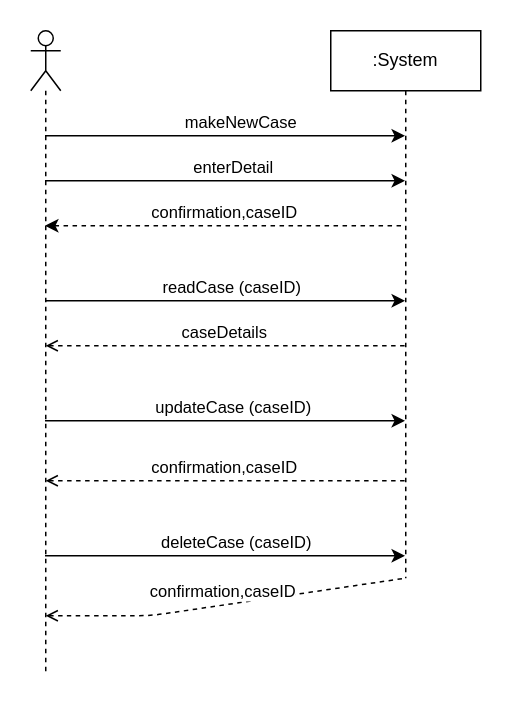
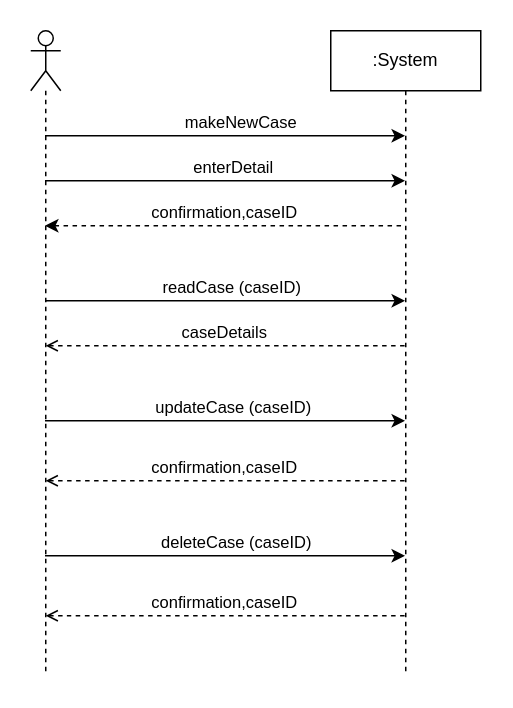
  <mxCell id="0" />
  <mxCell id="1" parent="0" />
  <mxCell id="2" value="" style="shape=umlLifeline;participant=umlActor;perimeter=lifelinePerimeter;whiteSpace=wrap;html=1;container=1;collapsible=0;recursiveResize=0;verticalAlign=top;spacingTop=36;outlineConnect=0;" vertex="1" parent="1"><mxGeometry x="20" y="20" width="20" height="430" as="geometry" /></mxCell>
- <mxCell id="3" value=":System" style="shape=umlLifeline;perimeter=lifelinePerimeter;whiteSpace=wrap;html=1;container=1;collapsible=0;recursiveResize=0;outlineConnect=0;" vertex="1" parent="1"><mxGeometry x="220" y="20" width="100" height="365" as="geometry" /></mxCell>
+ <mxCell id="3" value=":System" style="shape=umlLifeline;perimeter=lifelinePerimeter;whiteSpace=wrap;html=1;container=1;collapsible=0;recursiveResize=0;outlineConnect=0;" vertex="1" parent="1"><mxGeometry x="220" y="20" width="100" height="430" as="geometry" /></mxCell>
  <mxCell id="4" value="" style="endArrow=classic;html=1;" edge="1" parent="1" source="2" target="3"><mxGeometry width="50" height="50" relative="1" as="geometry"><mxPoint x="50" y="100" as="sourcePoint" /><mxPoint x="220" y="100" as="targetPoint" /><Array as="points"><mxPoint x="170" y="90" /></Array></mxGeometry></mxCell>
  <mxCell id="5" value="makeNewCase" style="edgeLabel;html=1;align=center;verticalAlign=middle;resizable=0;points=[];" vertex="1" connectable="0" parent="4"><mxGeometry x="0.119" y="1" relative="1" as="geometry"><mxPoint x="-3.83" y="-9" as="offset" /></mxGeometry></mxCell>
  <mxCell id="6" value="" style="endArrow=none;html=1;startArrow=classic;startFill=1;endFill=0;dashed=1;" edge="1" parent="1" source="2" target="3"><mxGeometry width="50" height="50" relative="1" as="geometry"><mxPoint x="40" y="160" as="sourcePoint" /><mxPoint x="179.5" y="160" as="targetPoint" /><Array as="points"><mxPoint x="60" y="150" /><mxPoint x="210" y="150" /></Array></mxGeometry></mxCell>
  <mxCell id="7" value="confirmation,caseID" style="edgeLabel;html=1;align=center;verticalAlign=middle;resizable=0;points=[];" vertex="1" connectable="0" parent="6"><mxGeometry x="-0.035" y="1" relative="1" as="geometry"><mxPoint x="2.5" y="-9" as="offset" /></mxGeometry></mxCell>
  <mxCell id="8" value="" style="endArrow=classic;html=1;" edge="1" parent="1" source="2" target="3"><mxGeometry width="50" height="50" relative="1" as="geometry"><mxPoint x="29.997" y="390" as="sourcePoint" /><mxPoint x="220.33" y="390" as="targetPoint" /><Array as="points"><mxPoint x="70" y="370" /><mxPoint x="160" y="370" /></Array></mxGeometry></mxCell>
  <mxCell id="9" value="deleteCase (caseID)" style="edgeLabel;html=1;align=center;verticalAlign=middle;resizable=0;points=[];" vertex="1" connectable="0" parent="8"><mxGeometry x="0.119" y="1" relative="1" as="geometry"><mxPoint x="-6.66" y="-9" as="offset" /></mxGeometry></mxCell>
  <mxCell id="10" value="" style="endArrow=none;html=1;startArrow=open;startFill=0;endFill=0;dashed=1;" edge="1" parent="1" target="3"><mxGeometry width="50" height="50" relative="1" as="geometry"><mxPoint x="30" y="410" as="sourcePoint" /><mxPoint x="224.83" y="430" as="targetPoint" /><Array as="points"><mxPoint x="50" y="410" /><mxPoint x="100" y="410" /></Array></mxGeometry></mxCell>
  <mxCell id="11" value="confirmation,caseID" style="edgeLabel;html=1;align=center;verticalAlign=middle;resizable=0;points=[];" vertex="1" connectable="0" parent="10"><mxGeometry x="-0.035" y="1" relative="1" as="geometry"><mxPoint x="2.5" y="-9" as="offset" /></mxGeometry></mxCell>
  <mxCell id="12" value="" style="endArrow=classic;html=1;" edge="1" parent="1" source="2" target="3"><mxGeometry width="50" height="50" relative="1" as="geometry"><mxPoint x="29.997" y="130" as="sourcePoint" /><mxPoint x="220" y="130" as="targetPoint" /><Array as="points"><mxPoint x="40" y="120" /><mxPoint x="170" y="120" /></Array></mxGeometry></mxCell>
  <mxCell id="13" value="enterDetail" style="edgeLabel;html=1;align=center;verticalAlign=middle;resizable=0;points=[];" vertex="1" connectable="0" parent="12"><mxGeometry x="0.119" y="1" relative="1" as="geometry"><mxPoint x="-9.16" y="-9" as="offset" /></mxGeometry></mxCell>
  <mxCell id="14" value="" style="endArrow=classic;html=1;" edge="1" parent="1" source="2" target="3"><mxGeometry width="50" height="50" relative="1" as="geometry"><mxPoint x="29.997" y="280" as="sourcePoint" /><mxPoint x="224.83" y="280" as="targetPoint" /><Array as="points"><mxPoint x="170.33" y="280" /></Array></mxGeometry></mxCell>
  <mxCell id="15" value="updateCase (caseID)" style="edgeLabel;html=1;align=center;verticalAlign=middle;resizable=0;points=[];" vertex="1" connectable="0" parent="14"><mxGeometry x="0.119" y="1" relative="1" as="geometry"><mxPoint x="-9.16" y="-9" as="offset" /></mxGeometry></mxCell>
  <mxCell id="16" value="" style="endArrow=none;html=1;startArrow=open;startFill=0;endFill=0;dashed=1;" edge="1" parent="1" target="3"><mxGeometry width="50" height="50" relative="1" as="geometry"><mxPoint x="29.997" y="320" as="sourcePoint" /><mxPoint x="224.83" y="320" as="targetPoint" /><Array as="points"><mxPoint x="80.33" y="320" /></Array></mxGeometry></mxCell>
  <mxCell id="17" value="confirmation,caseID" style="edgeLabel;html=1;align=center;verticalAlign=middle;resizable=0;points=[];" vertex="1" connectable="0" parent="16"><mxGeometry x="-0.035" y="1" relative="1" as="geometry"><mxPoint x="2.5" y="-9" as="offset" /></mxGeometry></mxCell>
  <mxCell id="18" value="" style="endArrow=classic;html=1;" edge="1" parent="1" source="2" target="3"><mxGeometry width="50" height="50" relative="1" as="geometry"><mxPoint x="110" y="220" as="sourcePoint" /><mxPoint x="160" y="170" as="targetPoint" /><Array as="points"><mxPoint x="50" y="200" /><mxPoint x="100" y="200" /><mxPoint x="180" y="200" /></Array></mxGeometry></mxCell>
  <mxCell id="19" value="readCase (caseID)" style="edgeLabel;html=1;align=center;verticalAlign=middle;resizable=0;points=[];" vertex="1" connectable="0" parent="18"><mxGeometry x="0.032" y="1" relative="1" as="geometry"><mxPoint y="-9" as="offset" /></mxGeometry></mxCell>
  <mxCell id="20" value="" style="endArrow=none;html=1;startArrow=open;startFill=0;endFill=0;dashed=1;" edge="1" parent="1" target="3"><mxGeometry width="50" height="50" relative="1" as="geometry"><mxPoint x="29.997" y="230" as="sourcePoint" /><mxPoint x="224.83" y="230" as="targetPoint" /><Array as="points"><mxPoint x="80.33" y="230" /></Array></mxGeometry></mxCell>
  <mxCell id="21" value="caseDetails" style="edgeLabel;html=1;align=center;verticalAlign=middle;resizable=0;points=[];" vertex="1" connectable="0" parent="20"><mxGeometry x="-0.035" y="1" relative="1" as="geometry"><mxPoint x="2.5" y="-9" as="offset" /></mxGeometry></mxCell>
